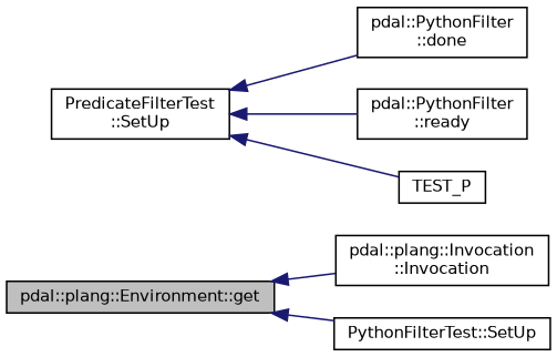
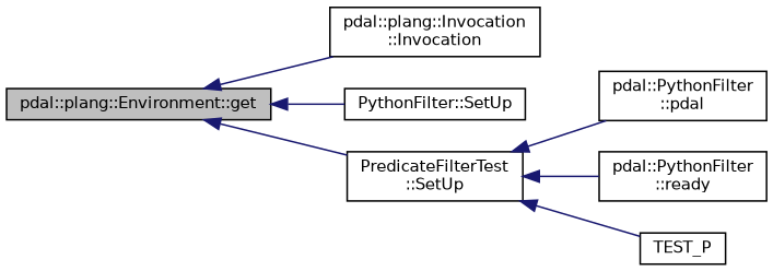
  digraph {
    rankdir=LR
    node [color=black fillcolor=white fontname=Helvetica fontsize=10 shape=record style=filled]
    edge [color=midnightblue dir=back fontname=Helvetica fontsize=10 labelfontname=Helvetica labelfontsize=10 style=solid]
    n1 [fillcolor=grey75 fontcolor=black height=0.2 label="pdal::plang::Environment::get" width=0.4]
    n2 [height=0.2 label="pdal::plang::Invocation\l::Invocation" width=0.4]
-   n3 [height=0.2 label="PythonFilterTest::SetUp" width=0.4]
+   n3 [height=0.2 label="PythonFilter::SetUp" width=0.4]
    n4 [height=0.2 label="PredicateFilterTest\l::SetUp" width=0.4]
-   n5 [height=0.2 label="pdal::PythonFilter\l::done" width=0.4]
+   n5 [height=0.2 label="pdal::PythonFilter\l::pdal" width=0.4]
    n6 [height=0.2 label="pdal::PythonFilter\l::ready" width=0.4]
    n7 [height=0.2 label=TEST_P width=0.4]
    n1 -> n2
    n1 -> n3
+   n1 -> n4
    n4 -> n5
    n4 -> n6
    n4 -> n7
  }
